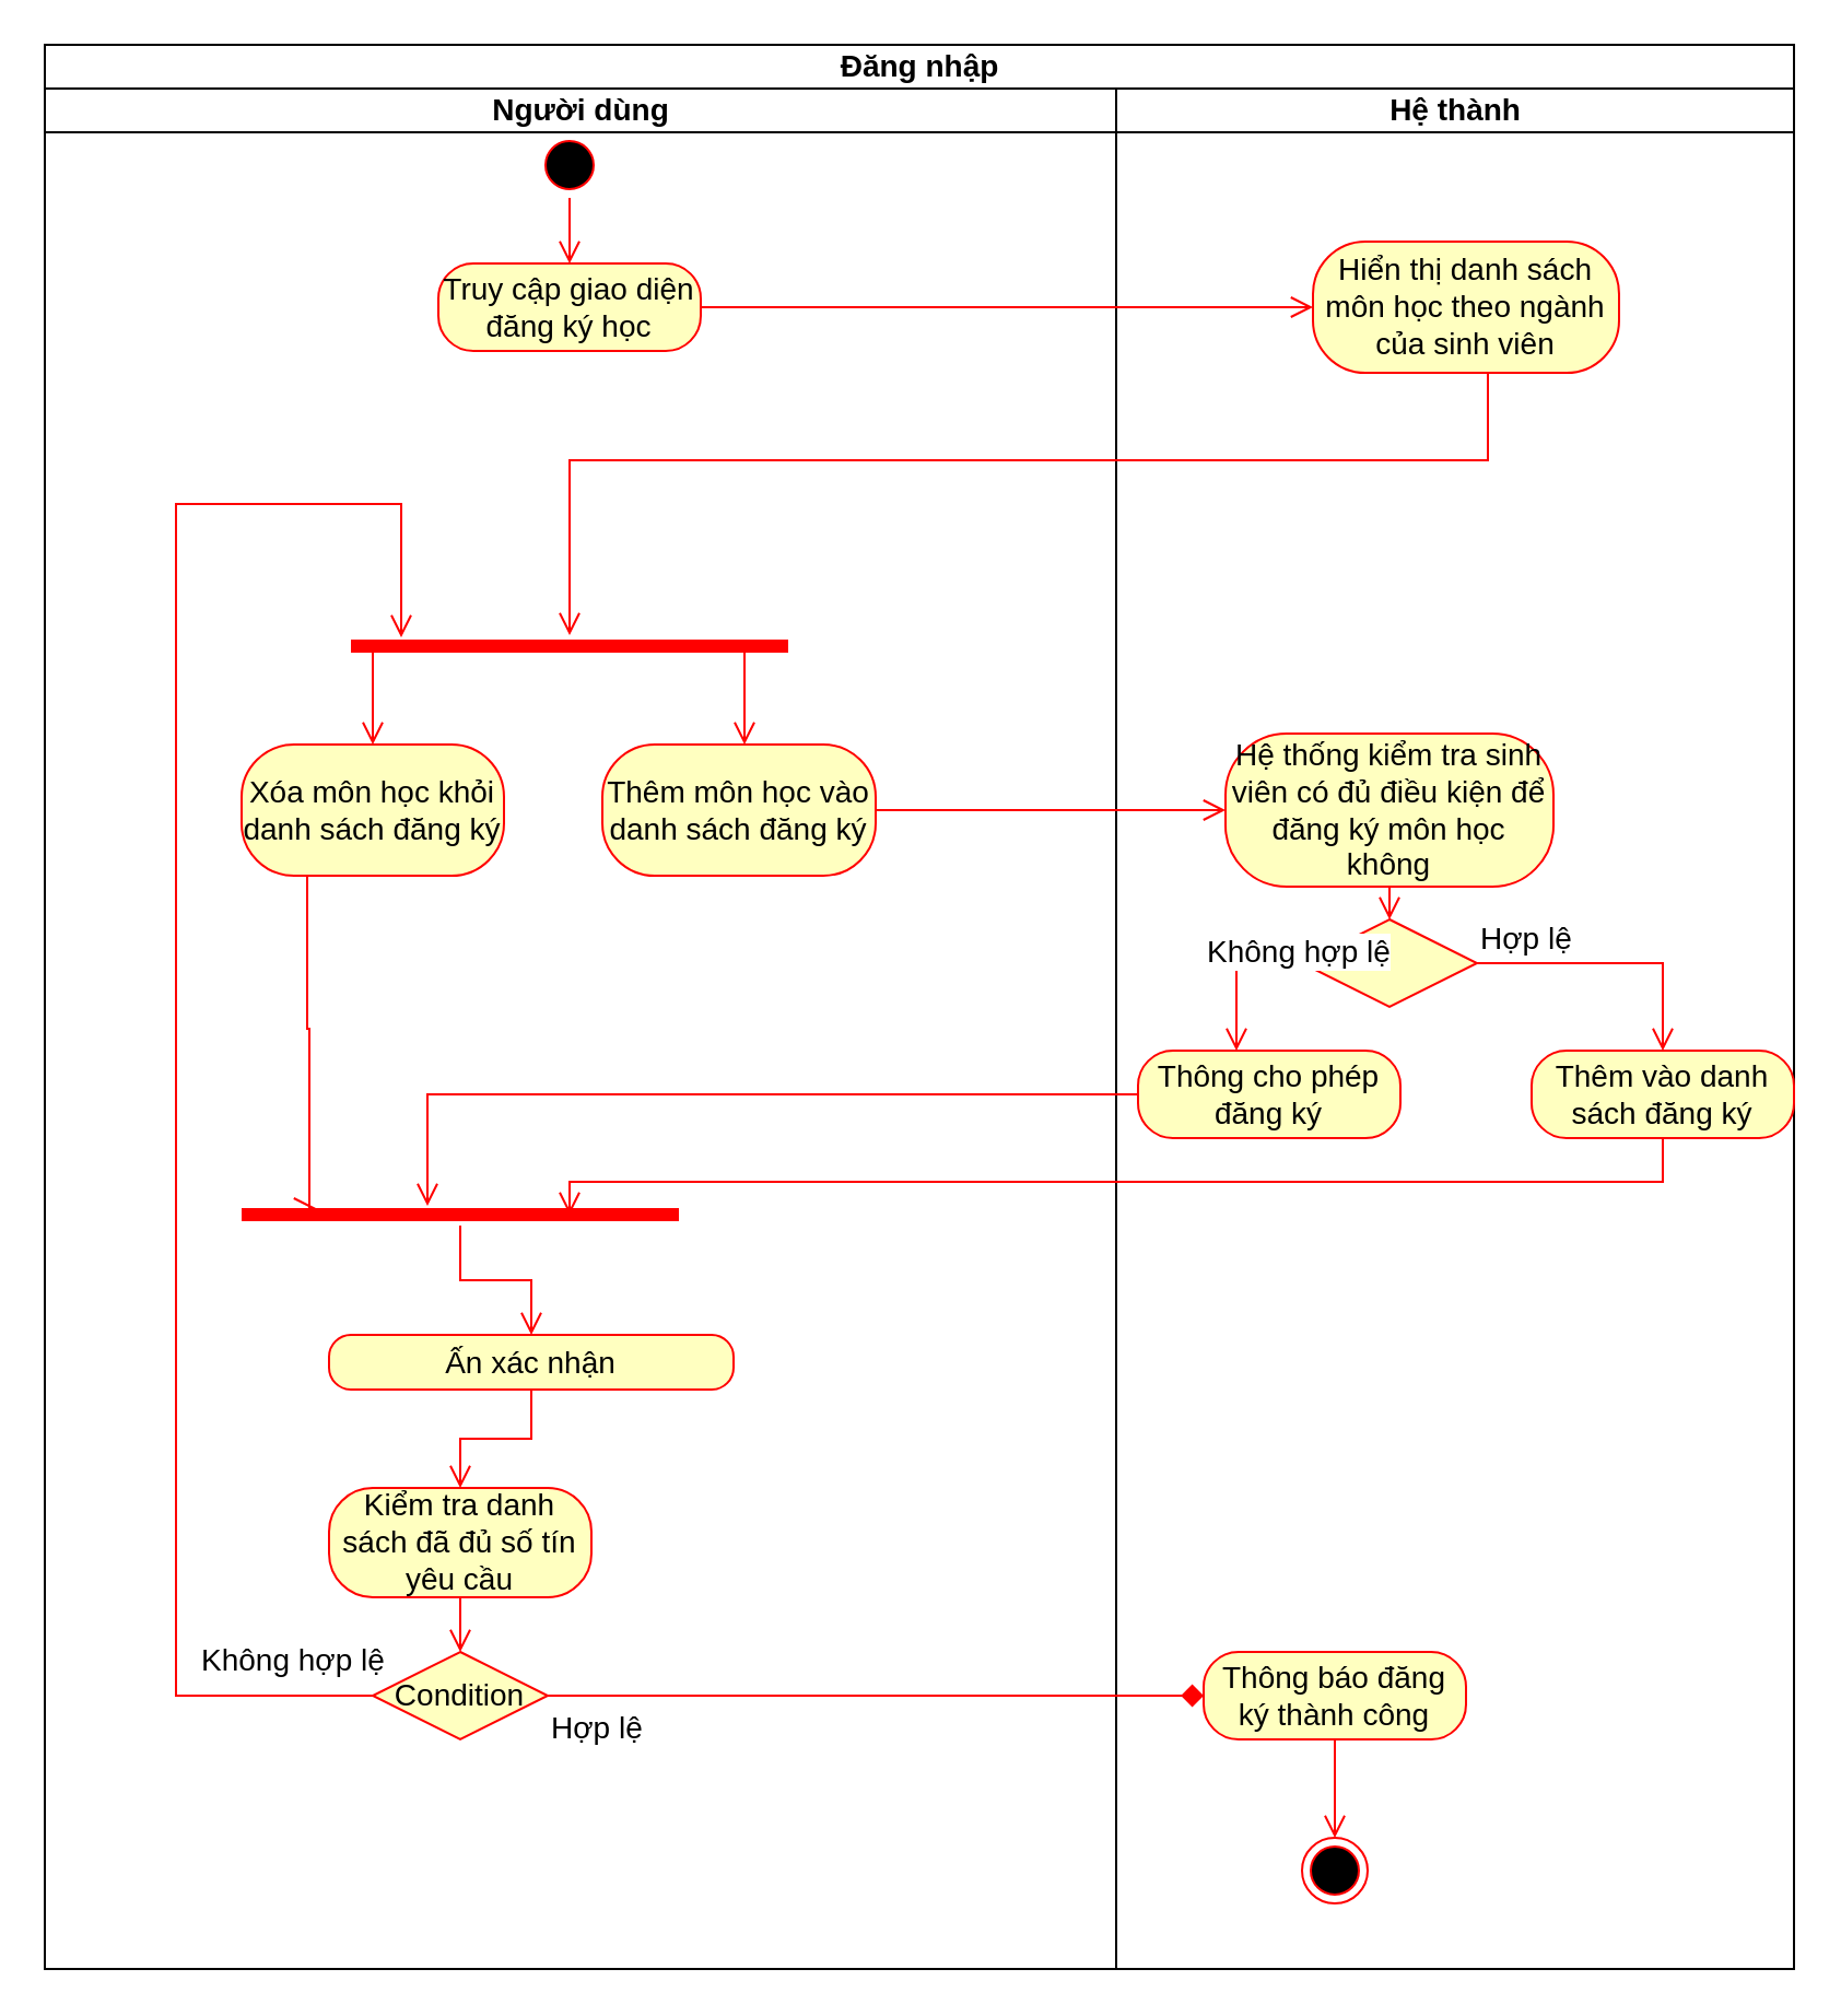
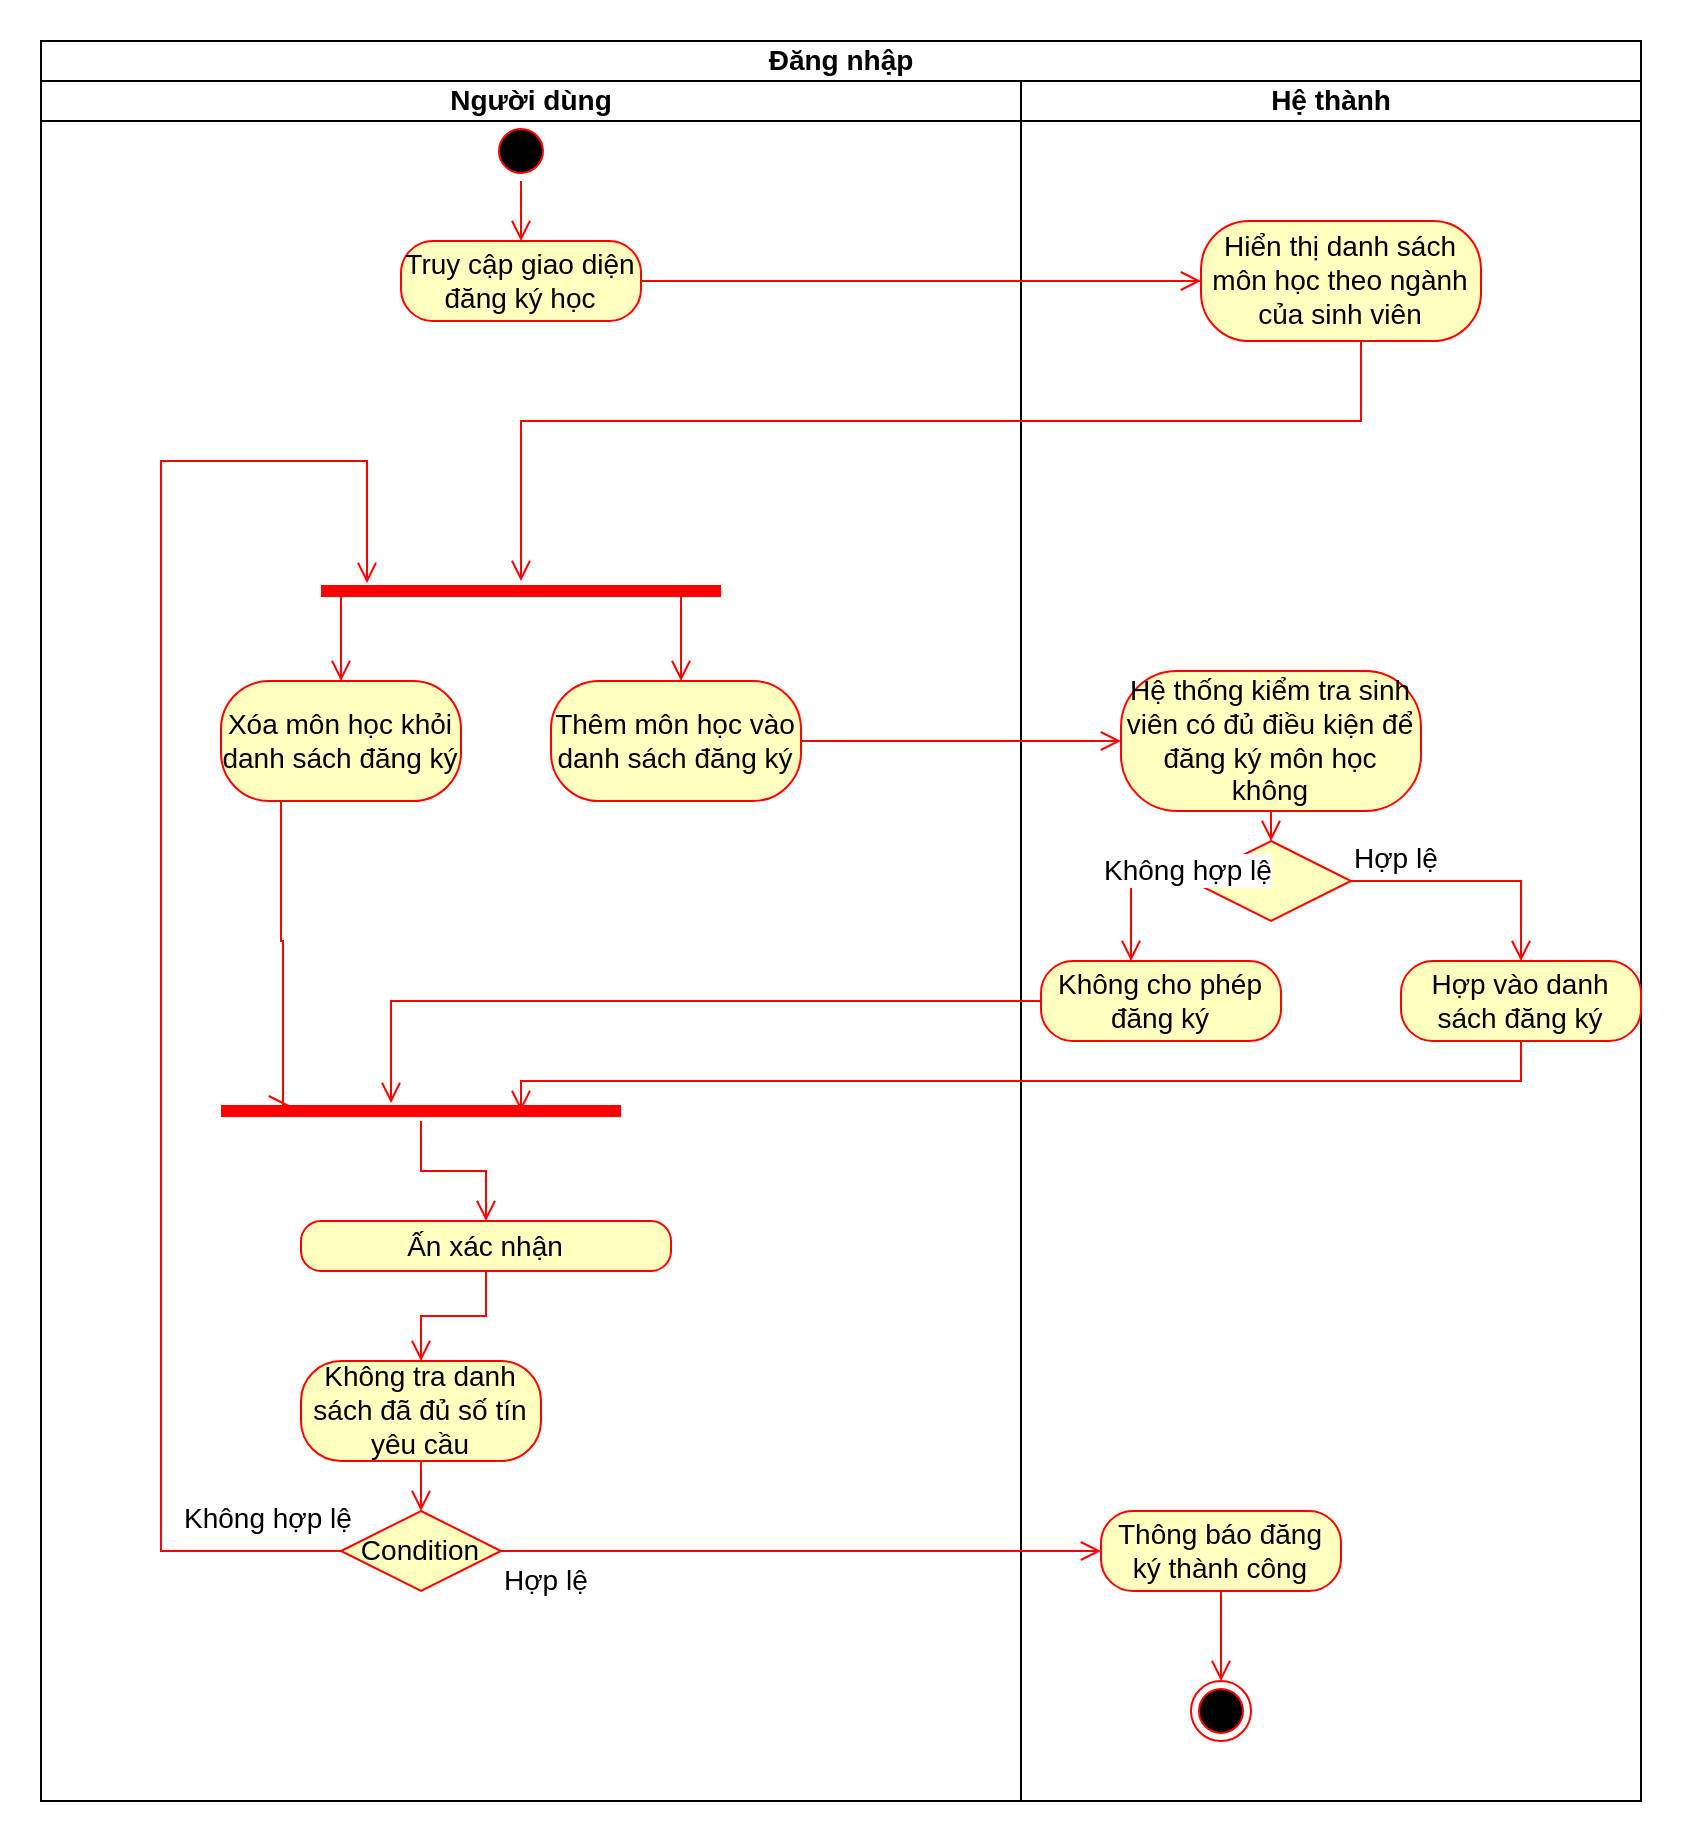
  <mxCell id="0" />
  <mxCell id="1" parent="0" />
  <mxCell id="2" value="Đăng nhập" style="swimlane;childLayout=stackLayout;resizeParent=1;resizeParentMax=0;startSize=20;html=1;fontSize=14;" parent="1" vertex="1"><mxGeometry x="20" y="20" width="800" height="880" as="geometry" /></mxCell>
  <mxCell id="3" value="Người dùng" style="swimlane;startSize=20;html=1;fontSize=14;" parent="2" vertex="1"><mxGeometry y="20" width="490" height="860" as="geometry" /></mxCell>
  <mxCell id="4" value="" style="ellipse;html=1;shape=startState;fillColor=#000000;strokeColor=#ff0000;fontSize=14;" parent="3" vertex="1"><mxGeometry x="225.0" y="20" width="30" height="30" as="geometry" /></mxCell>
  <mxCell id="5" value="" style="edgeStyle=orthogonalEdgeStyle;html=1;verticalAlign=bottom;endArrow=open;endSize=8;strokeColor=#ff0000;rounded=0;fontSize=14;" parent="3" source="4" target="6" edge="1"><mxGeometry relative="1" as="geometry"><mxPoint x="240.0" y="100" as="targetPoint" /></mxGeometry></mxCell>
  <mxCell id="6" value="Truy cập giao diện đăng ký học" style="rounded=1;whiteSpace=wrap;html=1;arcSize=40;fontColor=#000000;fillColor=#ffffc0;strokeColor=#ff0000;fontSize=14;" parent="3" vertex="1"><mxGeometry x="180.0" y="80" width="120" height="40" as="geometry" /></mxCell>
  <mxCell id="7" value="" style="shape=line;html=1;strokeWidth=6;strokeColor=#ff0000;fontSize=14;" parent="3" vertex="1"><mxGeometry x="140" y="250" width="200" height="10" as="geometry" /></mxCell>
  <mxCell id="8" value="" style="edgeStyle=orthogonalEdgeStyle;html=1;verticalAlign=bottom;endArrow=open;endSize=8;strokeColor=#ff0000;rounded=0;exitX=0.055;exitY=0.4;exitDx=0;exitDy=0;exitPerimeter=0;fontSize=14;" parent="3" source="7" target="11" edge="1"><mxGeometry relative="1" as="geometry"><mxPoint x="100" y="340" as="targetPoint" /><Array as="points"><mxPoint x="150" y="254" /><mxPoint x="150" y="310" /><mxPoint x="110" y="310" /></Array></mxGeometry></mxCell>
  <mxCell id="9" value="Thêm môn học vào danh sách đăng ký" style="rounded=1;whiteSpace=wrap;html=1;arcSize=40;fontColor=#000000;fillColor=#ffffc0;strokeColor=#ff0000;fontSize=14;" parent="3" vertex="1"><mxGeometry x="255" y="300" width="125" height="60" as="geometry" /></mxCell>
  <mxCell id="10" value="" style="edgeStyle=orthogonalEdgeStyle;html=1;verticalAlign=bottom;endArrow=open;endSize=8;strokeColor=#ff0000;rounded=0;exitX=0.885;exitY=0.4;exitDx=0;exitDy=0;exitPerimeter=0;fontSize=14;" parent="3" source="7" target="9" edge="1"><mxGeometry relative="1" as="geometry"><mxPoint x="320" y="360" as="targetPoint" /><mxPoint x="250" y="285" as="sourcePoint" /><Array as="points"><mxPoint x="320" y="254" /></Array></mxGeometry></mxCell>
  <mxCell id="11" value="Xóa môn học khỏi danh sách đăng ký" style="rounded=1;whiteSpace=wrap;html=1;arcSize=40;fontColor=#000000;fillColor=#ffffc0;strokeColor=#ff0000;fontSize=14;" parent="3" vertex="1"><mxGeometry x="90" y="300" width="120" height="60" as="geometry" /></mxCell>
  <mxCell id="12" value="" style="edgeStyle=orthogonalEdgeStyle;html=1;verticalAlign=bottom;endArrow=open;endSize=8;strokeColor=#ff0000;rounded=0;entryX=0.17;entryY=0.2;entryDx=0;entryDy=0;entryPerimeter=0;fontSize=14;" parent="3" source="11" target="13" edge="1"><mxGeometry relative="1" as="geometry"><mxPoint x="100" y="420" as="targetPoint" /><Array as="points"><mxPoint x="120" y="430" /><mxPoint x="121" y="430" /><mxPoint x="121" y="512" /></Array></mxGeometry></mxCell>
  <mxCell id="13" value="" style="shape=line;html=1;strokeWidth=6;strokeColor=#ff0000;fontSize=14;" parent="3" vertex="1"><mxGeometry x="90" y="510" width="200" height="10" as="geometry" /></mxCell>
  <mxCell id="14" value="" style="edgeStyle=orthogonalEdgeStyle;html=1;verticalAlign=bottom;endArrow=open;endSize=8;strokeColor=#ff0000;rounded=0;fontSize=14;" parent="3" source="13" target="15" edge="1"><mxGeometry relative="1" as="geometry"><mxPoint x="190" y="590" as="targetPoint" /></mxGeometry></mxCell>
  <mxCell id="15" value="Ấn xác nhận" style="rounded=1;whiteSpace=wrap;html=1;arcSize=40;fontColor=#000000;fillColor=#ffffc0;strokeColor=#ff0000;fontSize=14;" parent="3" vertex="1"><mxGeometry x="130" y="570" width="185" height="25" as="geometry" /></mxCell>
  <mxCell id="16" value="" style="edgeStyle=orthogonalEdgeStyle;html=1;verticalAlign=bottom;endArrow=open;endSize=8;strokeColor=#ff0000;rounded=0;fontSize=14;" parent="3" source="15" target="17" edge="1"><mxGeometry relative="1" as="geometry"><mxPoint x="190" y="655" as="targetPoint" /></mxGeometry></mxCell>
- <mxCell id="17" value="Kiểm tra danh sách đã đủ số tín yêu cầu" style="rounded=1;whiteSpace=wrap;html=1;arcSize=40;fontColor=#000000;fillColor=#ffffc0;strokeColor=#ff0000;fontSize=14;" vertex="1" parent="3"><mxGeometry x="130" y="640" width="120" height="50" as="geometry" /></mxCell>
+ <mxCell id="17" value="Không tra danh sách đã đủ số tín yêu cầu" style="rounded=1;whiteSpace=wrap;html=1;arcSize=40;fontColor=#000000;fillColor=#ffffc0;strokeColor=#ff0000;fontSize=14;" vertex="1" parent="3"><mxGeometry x="130" y="640" width="120" height="50" as="geometry" /></mxCell>
  <mxCell id="18" value="" style="edgeStyle=orthogonalEdgeStyle;html=1;verticalAlign=bottom;endArrow=open;endSize=8;strokeColor=#ff0000;rounded=0;fontSize=14;" edge="1" source="17" parent="3" target="19"><mxGeometry relative="1" as="geometry"><mxPoint x="190" y="735" as="targetPoint" /></mxGeometry></mxCell>
  <mxCell id="19" value="Condition" style="rhombus;whiteSpace=wrap;html=1;fontColor=#000000;fillColor=#ffffc0;strokeColor=#ff0000;fontSize=14;" vertex="1" parent="3"><mxGeometry x="150" y="715" width="80" height="40" as="geometry" /></mxCell>
  <mxCell id="20" value="Không hợp lệ" style="edgeStyle=orthogonalEdgeStyle;html=1;align=left;verticalAlign=bottom;endArrow=open;endSize=8;strokeColor=#ff0000;rounded=0;entryX=0.115;entryY=0.1;entryDx=0;entryDy=0;entryPerimeter=0;fontSize=14;" edge="1" source="19" parent="3" target="7"><mxGeometry x="-0.8" y="-5" relative="1" as="geometry"><mxPoint x="330" y="735" as="targetPoint" /><Array as="points"><mxPoint x="60" y="735" /><mxPoint x="60" y="190" /><mxPoint x="163" y="190" /></Array><mxPoint as="offset" /></mxGeometry></mxCell>
  <mxCell id="21" value="Hệ thành" style="swimlane;startSize=20;html=1;fontSize=14;" parent="2" vertex="1"><mxGeometry x="490" y="20" width="310" height="860" as="geometry" /></mxCell>
  <mxCell id="22" value="Hiển thị danh sách môn học theo ngành của sinh viên" style="rounded=1;whiteSpace=wrap;html=1;arcSize=40;fontColor=#000000;fillColor=#ffffc0;strokeColor=#ff0000;fontSize=14;" parent="21" vertex="1"><mxGeometry x="90" y="70" width="140" height="60" as="geometry" /></mxCell>
  <mxCell id="23" value="Hệ thống kiểm tra sinh viên có đủ điều kiện để đăng ký môn học không" style="rounded=1;whiteSpace=wrap;html=1;arcSize=40;fontColor=#000000;fillColor=#ffffc0;strokeColor=#ff0000;fontSize=14;" parent="21" vertex="1"><mxGeometry x="50" y="295" width="150" height="70" as="geometry" /></mxCell>
  <mxCell id="24" value="" style="edgeStyle=orthogonalEdgeStyle;html=1;verticalAlign=bottom;endArrow=open;endSize=8;strokeColor=#ff0000;rounded=0;fontSize=14;" parent="21" source="23" target="25" edge="1"><mxGeometry relative="1" as="geometry"><mxPoint x="125" y="400" as="targetPoint" /></mxGeometry></mxCell>
  <mxCell id="25" value="" style="rhombus;whiteSpace=wrap;html=1;fontColor=#000000;fillColor=#ffffc0;strokeColor=#ff0000;fontSize=14;" parent="21" vertex="1"><mxGeometry x="85" y="380" width="80" height="40" as="geometry" /></mxCell>
  <mxCell id="26" value="Hợp lệ" style="edgeStyle=orthogonalEdgeStyle;html=1;align=left;verticalAlign=bottom;endArrow=open;endSize=8;strokeColor=#ff0000;rounded=0;fontSize=14;" parent="21" source="25" target="29" edge="1"><mxGeometry x="-1" relative="1" as="geometry"><mxPoint x="265" y="400" as="targetPoint" /></mxGeometry></mxCell>
  <mxCell id="27" value="Không hợp lệ" style="edgeStyle=orthogonalEdgeStyle;html=1;align=left;verticalAlign=top;endArrow=open;endSize=8;strokeColor=#ff0000;rounded=0;fontSize=14;" parent="21" source="25" target="28" edge="1"><mxGeometry x="-0.143" y="-25" relative="1" as="geometry"><mxPoint x="125" y="480" as="targetPoint" /><Array as="points"><mxPoint x="55" y="400" /></Array><mxPoint x="10" y="-20" as="offset" /></mxGeometry></mxCell>
- <mxCell id="28" value="Thông cho phép đăng ký" style="rounded=1;whiteSpace=wrap;html=1;arcSize=40;fontColor=#000000;fillColor=#ffffc0;strokeColor=#ff0000;fontSize=14;" parent="21" vertex="1"><mxGeometry x="10" y="440" width="120" height="40" as="geometry" /></mxCell>
- <mxCell id="29" value="Thêm vào danh sách đăng ký" style="rounded=1;whiteSpace=wrap;html=1;arcSize=40;fontColor=#000000;fillColor=#ffffc0;strokeColor=#ff0000;fontSize=14;" parent="21" vertex="1"><mxGeometry x="190" y="440" width="120" height="40" as="geometry" /></mxCell>
+ <mxCell id="28" value="Không cho phép đăng ký" style="rounded=1;whiteSpace=wrap;html=1;arcSize=40;fontColor=#000000;fillColor=#ffffc0;strokeColor=#ff0000;fontSize=14;" parent="21" vertex="1"><mxGeometry x="10" y="440" width="120" height="40" as="geometry" /></mxCell>
+ <mxCell id="29" value="Hợp vào danh sách đăng ký" style="rounded=1;whiteSpace=wrap;html=1;arcSize=40;fontColor=#000000;fillColor=#ffffc0;strokeColor=#ff0000;fontSize=14;" parent="21" vertex="1"><mxGeometry x="190" y="440" width="120" height="40" as="geometry" /></mxCell>
  <mxCell id="30" value="Thông báo đăng ký thành công" style="rounded=1;whiteSpace=wrap;html=1;arcSize=40;fontColor=#000000;fillColor=#ffffc0;strokeColor=#ff0000;fontSize=14;" vertex="1" parent="21"><mxGeometry x="40" y="715" width="120" height="40" as="geometry" /></mxCell>
  <mxCell id="31" value="" style="edgeStyle=orthogonalEdgeStyle;html=1;verticalAlign=bottom;endArrow=open;endSize=8;strokeColor=#ff0000;rounded=0;fontSize=14;" edge="1" source="30" parent="21" target="32"><mxGeometry relative="1" as="geometry"><mxPoint x="100" y="815" as="targetPoint" /></mxGeometry></mxCell>
  <mxCell id="32" value="" style="ellipse;html=1;shape=endState;fillColor=#000000;strokeColor=#ff0000;fontSize=14;" vertex="1" parent="21"><mxGeometry x="85" y="800" width="30" height="30" as="geometry" /></mxCell>
  <mxCell id="33" value="" style="edgeStyle=orthogonalEdgeStyle;html=1;verticalAlign=bottom;endArrow=open;endSize=8;strokeColor=#ff0000;rounded=0;fontSize=14;" parent="2" source="6" target="22" edge="1"><mxGeometry relative="1" as="geometry"><mxPoint x="570" y="120" as="targetPoint" /></mxGeometry></mxCell>
  <mxCell id="34" value="" style="edgeStyle=orthogonalEdgeStyle;html=1;verticalAlign=bottom;endArrow=open;endSize=8;strokeColor=#ff0000;rounded=0;fontSize=14;" parent="2" source="22" target="7" edge="1"><mxGeometry relative="1" as="geometry"><mxPoint x="240" y="290" as="targetPoint" /><Array as="points"><mxPoint x="660" y="190" /></Array></mxGeometry></mxCell>
  <mxCell id="35" value="" style="edgeStyle=orthogonalEdgeStyle;html=1;verticalAlign=bottom;endArrow=open;endSize=8;strokeColor=#ff0000;rounded=0;fontSize=14;" parent="2" source="9" target="23" edge="1"><mxGeometry relative="1" as="geometry"><mxPoint x="320" y="460" as="targetPoint" /></mxGeometry></mxCell>
  <mxCell id="36" value="" style="edgeStyle=orthogonalEdgeStyle;html=1;verticalAlign=bottom;endArrow=open;endSize=8;strokeColor=#ff0000;rounded=0;entryX=0.425;entryY=0.1;entryDx=0;entryDy=0;entryPerimeter=0;fontSize=14;" parent="2" source="28" target="13" edge="1"><mxGeometry relative="1" as="geometry"><mxPoint x="615" y="580" as="targetPoint" /></mxGeometry></mxCell>
  <mxCell id="37" value="" style="edgeStyle=orthogonalEdgeStyle;html=1;verticalAlign=bottom;endArrow=open;endSize=8;strokeColor=#ff0000;rounded=0;entryX=0.75;entryY=0.5;entryDx=0;entryDy=0;entryPerimeter=0;fontSize=14;" parent="2" source="29" target="13" edge="1"><mxGeometry relative="1" as="geometry"><mxPoint x="740" y="560" as="targetPoint" /><Array as="points"><mxPoint x="740" y="520" /><mxPoint x="240" y="520" /></Array></mxGeometry></mxCell>
- <mxCell id="38" value="Hợp lệ" style="edgeStyle=orthogonalEdgeStyle;html=1;align=left;verticalAlign=top;endArrow=diamond;endSize=8;strokeColor=#ff0000;rounded=0;fontSize=14;" edge="1" source="19" parent="2" target="30"><mxGeometry x="-1" relative="1" as="geometry"><mxPoint x="590" y="755" as="targetPoint" /></mxGeometry></mxCell>
+ <mxCell id="38" value="Hợp lệ" style="edgeStyle=orthogonalEdgeStyle;html=1;align=left;verticalAlign=top;endArrow=open;endSize=8;strokeColor=#ff0000;rounded=0;fontSize=14;" edge="1" source="19" parent="2" target="30"><mxGeometry x="-1" relative="1" as="geometry"><mxPoint x="590" y="755" as="targetPoint" /></mxGeometry></mxCell>
